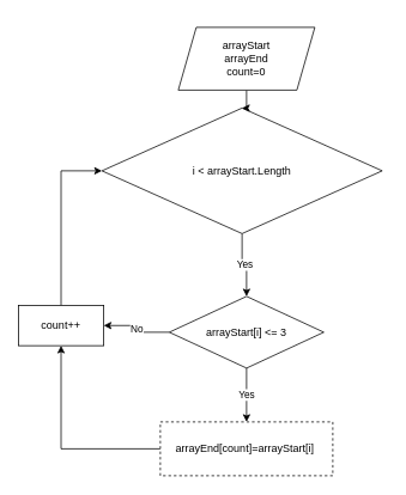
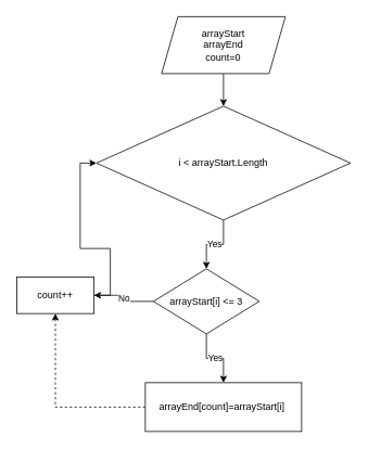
  <mxCell id="0" />
  <mxCell id="1" parent="0" />
  <mxCell id="2" value="Yes" style="edgeStyle=orthogonalEdgeStyle;rounded=0;orthogonalLoop=1;jettySize=auto;html=1;exitX=0.5;exitY=1;exitDx=0;exitDy=0;entryX=0.5;entryY=0;entryDx=0;entryDy=0;" parent="1" source="3" target="8" edge="1"><mxGeometry relative="1" as="geometry"><mxPoint x="274" y="350" as="targetPoint" /></mxGeometry></mxCell>
- <mxCell id="3" value="i &amp;lt; arrayStart.Length" style="rhombus;whiteSpace=wrap;html=1;" parent="1" vertex="1"><mxGeometry x="113" y="120" width="312" height="140" as="geometry" /></mxCell>
+ <mxCell id="3" value="i &amp;lt; arrayStart.Length" style="rhombus;whiteSpace=wrap;html=1;" parent="1" vertex="1"><mxGeometry x="118" y="130" width="312" height="140" as="geometry" /></mxCell>
  <mxCell id="4" value="" style="edgeStyle=orthogonalEdgeStyle;rounded=0;orthogonalLoop=1;jettySize=auto;html=1;" parent="1" source="5" target="3" edge="1"><mxGeometry relative="1" as="geometry" /></mxCell>
- <mxCell id="5" value="arrayStart&lt;br&gt;arrayEnd&lt;br&gt;count=0" style="shape=parallelogram;perimeter=parallelogramPerimeter;whiteSpace=wrap;html=1;fixedSize=1;" parent="1" vertex="1"><mxGeometry x="198" y="30" width="152" height="70" as="geometry" /></mxCell>
+ <mxCell id="5" value="arrayStart&lt;br&gt;arrayEnd&lt;br&gt;count=0" style="shape=parallelogram;perimeter=parallelogramPerimeter;whiteSpace=wrap;html=1;fixedSize=1;" parent="1" vertex="1"><mxGeometry x="198" y="20" width="152" height="70" as="geometry" /></mxCell>
  <mxCell id="6" value="Yes" style="edgeStyle=orthogonalEdgeStyle;rounded=0;orthogonalLoop=1;jettySize=auto;html=1;entryX=0.5;entryY=0;entryDx=0;entryDy=0;" parent="1" source="8" target="12" edge="1"><mxGeometry relative="1" as="geometry"><mxPoint x="274" y="460" as="targetPoint" /></mxGeometry></mxCell>
  <mxCell id="7" value="No" style="edgeStyle=orthogonalEdgeStyle;rounded=0;orthogonalLoop=1;jettySize=auto;html=1;entryX=1;entryY=0.5;entryDx=0;entryDy=0;" parent="1" source="8" target="10" edge="1"><mxGeometry relative="1" as="geometry" /></mxCell>
- <mxCell id="8" value="arrayStart[i] &amp;lt;= 3" style="rhombus;whiteSpace=wrap;html=1;" parent="1" vertex="1"><mxGeometry x="188" y="330" width="172" height="80" as="geometry" /></mxCell>
+ <mxCell id="8" value="arrayStart[i] &amp;lt;= 3" style="rhombus;whiteSpace=wrap;html=1;" parent="1" vertex="1"><mxGeometry x="188" y="330" width="130" height="80" as="geometry" /></mxCell>
  <mxCell id="9" style="edgeStyle=orthogonalEdgeStyle;rounded=0;orthogonalLoop=1;jettySize=auto;html=1;entryX=0;entryY=0.5;entryDx=0;entryDy=0;" parent="1" source="10" target="3" edge="1"><mxGeometry relative="1" as="geometry" /></mxCell>
  <mxCell id="10" value="count++" style="rounded=0;whiteSpace=wrap;html=1;" parent="1" vertex="1"><mxGeometry x="20" y="340" width="95" height="45" as="geometry" /></mxCell>
- <mxCell id="11" style="edgeStyle=orthogonalEdgeStyle;rounded=0;orthogonalLoop=1;jettySize=auto;html=1;" parent="1" source="12" target="10" edge="1"><mxGeometry relative="1" as="geometry" /></mxCell>
- <mxCell id="12" value="arrayEnd[count]=arrayStart[i]&amp;nbsp;" style="rounded=0;whiteSpace=wrap;html=1;dashed=1;" parent="1" vertex="1"><mxGeometry x="178" y="470" width="192" height="60" as="geometry" /></mxCell>
+ <mxCell id="11" style="edgeStyle=orthogonalEdgeStyle;rounded=0;orthogonalLoop=1;jettySize=auto;html=1;dashed=1;" parent="1" source="12" target="10" edge="1"><mxGeometry relative="1" as="geometry" /></mxCell>
+ <mxCell id="12" value="arrayEnd[count]=arrayStart[i]&amp;nbsp;" style="rounded=0;whiteSpace=wrap;html=1;" parent="1" vertex="1"><mxGeometry x="178" y="470" width="192" height="60" as="geometry" /></mxCell>
